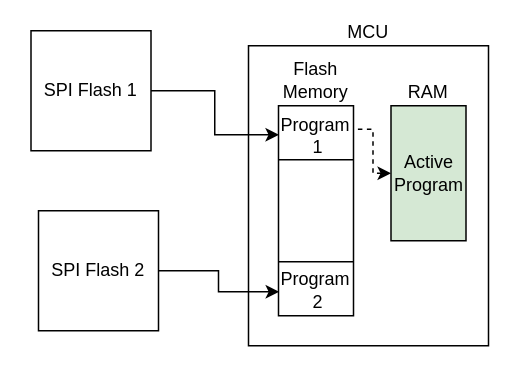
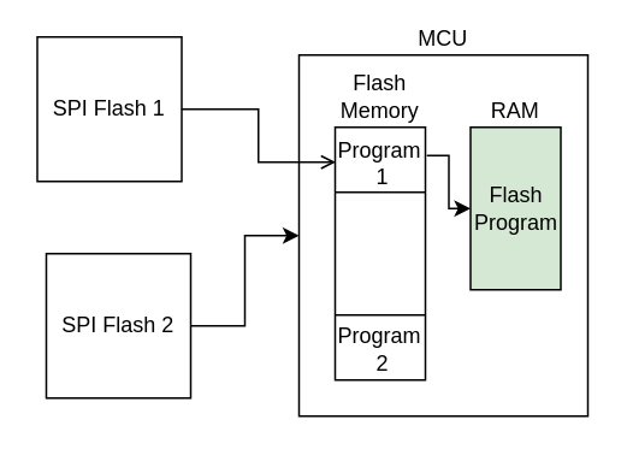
  <mxCell id="0" />
  <mxCell id="1" parent="0" />
  <mxCell id="2" value="SPI Flash 1" style="whiteSpace=wrap;html=1;aspect=fixed;" vertex="1" parent="1"><mxGeometry x="20" y="20" width="80" height="80" as="geometry" /></mxCell>
  <mxCell id="3" value="SPI Flash 2" style="whiteSpace=wrap;html=1;aspect=fixed;" vertex="1" parent="1"><mxGeometry x="25" y="140" width="80" height="80" as="geometry" /></mxCell>
  <mxCell id="4" value="MCU" style="whiteSpace=wrap;html=1;labelPosition=center;verticalLabelPosition=top;align=center;verticalAlign=bottom;fillColor=default;imageAspect=1;" vertex="1" parent="1"><mxGeometry x="165" y="30" width="160" height="200" as="geometry" /></mxCell>
  <mxCell id="5" value="Program&amp;nbsp;&lt;div&gt;1&lt;/div&gt;" style="text;html=1;align=center;verticalAlign=middle;resizable=0;points=[];autosize=1;strokeColor=none;fillColor=none;" vertex="1" parent="1"><mxGeometry x="176" y="70" width="70" height="40" as="geometry" /></mxCell>
  <mxCell id="6" value="Flash Memory" style="rounded=0;whiteSpace=wrap;html=1;labelPosition=center;verticalLabelPosition=top;align=center;verticalAlign=bottom;fillColor=none;" vertex="1" parent="1"><mxGeometry x="185" y="70" width="50" height="140" as="geometry" /></mxCell>
  <mxCell id="7" value="" style="endArrow=none;html=1;rounded=0;" edge="1" parent="1"><mxGeometry width="50" height="50" relative="1" as="geometry"><mxPoint x="235" y="106" as="sourcePoint" /><mxPoint x="185" y="106" as="targetPoint" /></mxGeometry></mxCell>
- <mxCell id="8" style="edgeStyle=orthogonalEdgeStyle;rounded=0;orthogonalLoop=1;jettySize=auto;html=1;exitX=1;exitY=0.5;exitDx=0;exitDy=0;entryX=0.006;entryY=0.138;entryDx=0;entryDy=0;entryPerimeter=0;" edge="1" parent="1" source="2" target="6"><mxGeometry relative="1" as="geometry" /></mxCell>
+ <mxCell id="8" style="edgeStyle=orthogonalEdgeStyle;rounded=0;orthogonalLoop=1;jettySize=auto;html=1;exitX=1;exitY=0.5;exitDx=0;exitDy=0;entryX=0.006;entryY=0.138;entryDx=0;entryDy=0;entryPerimeter=0;endArrow=open;" edge="1" parent="1" source="2" target="6"><mxGeometry relative="1" as="geometry" /></mxCell>
  <mxCell id="9" value="Program&amp;nbsp;&lt;div&gt;2&lt;/div&gt;" style="text;html=1;align=center;verticalAlign=middle;resizable=0;points=[];autosize=1;strokeColor=none;fillColor=none;" vertex="1" parent="1"><mxGeometry x="176" y="173" width="70" height="40" as="geometry" /></mxCell>
  <mxCell id="10" value="" style="endArrow=none;html=1;rounded=0;" edge="1" parent="1"><mxGeometry width="50" height="50" relative="1" as="geometry"><mxPoint x="235" y="174" as="sourcePoint" /><mxPoint x="185" y="174" as="targetPoint" /></mxGeometry></mxCell>
- <mxCell id="11" style="edgeStyle=orthogonalEdgeStyle;rounded=0;orthogonalLoop=1;jettySize=auto;html=1;exitX=1;exitY=0.5;exitDx=0;exitDy=0;entryX=0.008;entryY=0.886;entryDx=0;entryDy=0;entryPerimeter=0;" edge="1" parent="1" source="3" target="6"><mxGeometry relative="1" as="geometry" /></mxCell>
+ <mxCell id="11" style="edgeStyle=orthogonalEdgeStyle;rounded=0;orthogonalLoop=1;jettySize=auto;html=1;exitX=1;exitY=0.5;exitDx=0;exitDy=0;" edge="1" parent="1" source="3" target="4"><mxGeometry relative="1" as="geometry" /></mxCell>
  <mxCell id="12" value="RAM" style="rounded=0;whiteSpace=wrap;html=1;labelPosition=center;verticalLabelPosition=top;align=center;verticalAlign=bottom;fillColor=#d5e8d4;" vertex="1" parent="1"><mxGeometry x="260" y="70" width="50" height="90" as="geometry" /></mxCell>
- <mxCell id="13" style="edgeStyle=orthogonalEdgeStyle;rounded=0;orthogonalLoop=1;jettySize=auto;html=1;exitX=0;exitY=0.5;exitDx=0;exitDy=0;entryX=1.016;entryY=0.112;entryDx=0;entryDy=0;entryPerimeter=0;startArrow=classic;startFill=1;endArrow=none;endFill=0;dashed=1;" edge="1" parent="1" source="12" target="6"><mxGeometry relative="1" as="geometry"><Array as="points"><mxPoint x="248" y="115" /><mxPoint x="248" y="86" /></Array></mxGeometry></mxCell>
- <mxCell id="14" value="Active&lt;div&gt;Program&lt;/div&gt;" style="text;html=1;align=center;verticalAlign=middle;resizable=0;points=[];autosize=1;strokeColor=none;fillColor=none;" vertex="1" parent="1"><mxGeometry x="250" y="95" width="70" height="40" as="geometry" /></mxCell>
+ <mxCell id="13" style="edgeStyle=orthogonalEdgeStyle;rounded=0;orthogonalLoop=1;jettySize=auto;html=1;exitX=0;exitY=0.5;exitDx=0;exitDy=0;entryX=1.016;entryY=0.112;entryDx=0;entryDy=0;entryPerimeter=0;startArrow=classic;startFill=1;endArrow=none;endFill=0;" edge="1" parent="1" source="12" target="6"><mxGeometry relative="1" as="geometry"><Array as="points"><mxPoint x="248" y="115" /><mxPoint x="248" y="86" /></Array></mxGeometry></mxCell>
+ <mxCell id="14" value="Flash&lt;div&gt;Program&lt;/div&gt;" style="text;html=1;align=center;verticalAlign=middle;resizable=0;points=[];autosize=1;strokeColor=none;fillColor=none;" vertex="1" parent="1"><mxGeometry x="250" y="95" width="70" height="40" as="geometry" /></mxCell>
